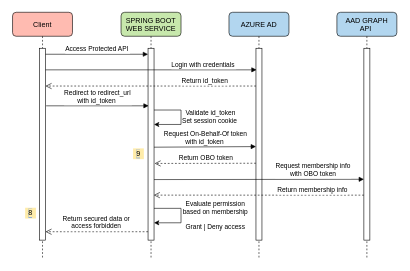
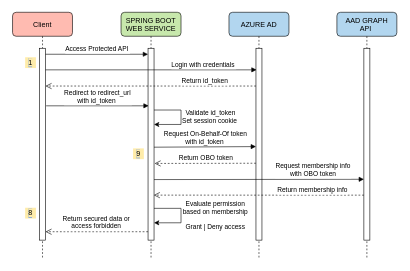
  <mxCell id="0" />
  <mxCell id="1" parent="0" />
  <mxCell id="2" value="Client" style="shape=umlLifeline;perimeter=lifelinePerimeter;container=1;collapsible=0;recursiveResize=0;rounded=1;shadow=0;strokeWidth=1;fillColor=#FFBBB1;" parent="1" vertex="1"><mxGeometry x="20" y="20" width="100" height="410" as="geometry" /></mxCell>
  <mxCell id="3" value="" style="points=[];perimeter=orthogonalPerimeter;rounded=0;shadow=0;strokeWidth=1;" parent="2" vertex="1"><mxGeometry x="45" y="60" width="10" height="320" as="geometry" /></mxCell>
  <mxCell id="4" value="SPRING BOOT&#10;WEB SERVICE" style="shape=umlLifeline;perimeter=lifelinePerimeter;container=1;collapsible=0;recursiveResize=0;rounded=1;shadow=0;strokeWidth=1;fillColor=#C7E8AC;" parent="1" vertex="1"><mxGeometry x="201" y="20" width="100" height="410" as="geometry" /></mxCell>
  <mxCell id="5" value="" style="points=[];perimeter=orthogonalPerimeter;rounded=0;shadow=0;strokeWidth=1;" parent="4" vertex="1"><mxGeometry x="45" y="60" width="10" height="320" as="geometry" /></mxCell>
  <mxCell id="6" style="edgeStyle=orthogonalEdgeStyle;rounded=0;orthogonalLoop=1;jettySize=auto;html=1;entryX=1;entryY=0.479;entryDx=0;entryDy=0;entryPerimeter=0;" parent="4" edge="1"><mxGeometry relative="1" as="geometry"><mxPoint x="55" y="187.12" as="targetPoint" /><mxPoint x="55" y="163" as="sourcePoint" /><Array as="points"><mxPoint x="100" y="163" /><mxPoint x="100" y="187" /></Array></mxGeometry></mxCell>
  <mxCell id="7" value="Validate id_token&#10;Set session cookie " style="edgeLabel;align=center;verticalAlign=middle;resizable=0;points=[];fontSize=11;" parent="6" vertex="1" connectable="0"><mxGeometry x="-0.694" relative="1" as="geometry"><mxPoint x="77" y="11" as="offset" /></mxGeometry></mxCell>
  <mxCell id="8" value="Return secured data or&#10;access forbidden" style="verticalAlign=bottom;endArrow=open;dashed=1;endSize=8;exitX=0;exitY=0.95;shadow=0;strokeWidth=1;" parent="1" edge="1"><mxGeometry relative="1" as="geometry"><mxPoint x="75" y="386" as="targetPoint" /><mxPoint x="246" y="386" as="sourcePoint" /></mxGeometry></mxCell>
  <mxCell id="9" value="Access Protected API " style="verticalAlign=bottom;endArrow=block;entryX=0;entryY=0;shadow=0;strokeWidth=1;" parent="1" edge="1"><mxGeometry relative="1" as="geometry"><mxPoint x="75" y="90" as="sourcePoint" /><mxPoint x="246" y="90" as="targetPoint" /></mxGeometry></mxCell>
  <mxCell id="10" value="AZURE AD " style="shape=umlLifeline;perimeter=lifelinePerimeter;container=1;collapsible=0;recursiveResize=0;rounded=1;shadow=0;strokeWidth=1;fillColor=#B2D6EF;" parent="1" vertex="1"><mxGeometry x="381" y="20" width="100" height="410" as="geometry" /></mxCell>
  <mxCell id="11" value="" style="points=[];perimeter=orthogonalPerimeter;rounded=0;shadow=0;strokeWidth=1;" parent="10" vertex="1"><mxGeometry x="45" y="60" width="10" height="320" as="geometry" /></mxCell>
  <mxCell id="12" value="AAD GRAPH &#10;API " style="shape=umlLifeline;perimeter=lifelinePerimeter;container=1;collapsible=0;recursiveResize=0;rounded=1;shadow=0;strokeWidth=1;fillColor=#B2D6EF;" parent="1" vertex="1"><mxGeometry x="561" y="20" width="100" height="410" as="geometry" /></mxCell>
  <mxCell id="13" value="" style="points=[];perimeter=orthogonalPerimeter;rounded=0;shadow=0;strokeWidth=1;" parent="12" vertex="1"><mxGeometry x="45" y="60" width="10" height="320" as="geometry" /></mxCell>
+ <mxCell id="14" value="&lt;span style=&quot;background-color: rgb(255 , 236 , 169)&quot;&gt;1&lt;/span&gt;" style="rounded=0;whiteSpace=wrap;html=1;labelBackgroundColor=#4A86FF;fillColor=#FFECA9;strokeColor=none;" parent="1" vertex="1"><mxGeometry x="41" y="95" width="18" height="18" as="geometry" /></mxCell>
  <mxCell id="15" value="Login with credentials " style="verticalAlign=bottom;endArrow=block;shadow=0;strokeWidth=1;" parent="1" edge="1"><mxGeometry x="0.496" relative="1" as="geometry"><mxPoint x="75" y="116" as="sourcePoint" /><mxPoint x="427" y="116" as="targetPoint" /><mxPoint as="offset" /></mxGeometry></mxCell>
  <mxCell id="16" value="Return id_token" style="verticalAlign=bottom;endArrow=open;dashed=1;endSize=8;shadow=0;strokeWidth=1;" parent="1" edge="1"><mxGeometry x="-0.516" relative="1" as="geometry"><mxPoint x="75" y="143" as="targetPoint" /><mxPoint x="426" y="143" as="sourcePoint" /><mxPoint as="offset" /></mxGeometry></mxCell>
  <mxCell id="17" value="Redirect to redirect_url &#10;with id_token " style="verticalAlign=bottom;endArrow=block;entryX=0;entryY=0;shadow=0;strokeWidth=1;" parent="1" edge="1"><mxGeometry relative="1" as="geometry"><mxPoint x="76" y="176" as="sourcePoint" /><mxPoint x="247" y="176" as="targetPoint" /></mxGeometry></mxCell>
  <mxCell id="18" value="Request On-Behalf-Of token &#10;with id_token " style="verticalAlign=bottom;endArrow=block;shadow=0;strokeWidth=1;entryX=-0.046;entryY=0.546;entryDx=0;entryDy=0;entryPerimeter=0;fontSize=11;spacingLeft=0;spacingBottom=0;spacingRight=18;" parent="1" edge="1"><mxGeometry x="0.118" relative="1" as="geometry"><mxPoint x="256" y="245" as="sourcePoint" /><mxPoint x="426" y="244" as="targetPoint" /><mxPoint as="offset" /></mxGeometry></mxCell>
  <mxCell id="19" value="Return OBO token" style="verticalAlign=bottom;endArrow=open;dashed=1;endSize=8;shadow=0;strokeWidth=1;entryX=0.994;entryY=0.629;entryDx=0;entryDy=0;entryPerimeter=0;exitX=-0.007;exitY=0.617;exitDx=0;exitDy=0;exitPerimeter=0;spacingRight=-4;" parent="1" edge="1"><mxGeometry x="0.005" relative="1" as="geometry"><mxPoint x="257" y="272.12" as="targetPoint" /><mxPoint x="425.93" y="271.76" as="sourcePoint" /><mxPoint as="offset" /></mxGeometry></mxCell>
  <mxCell id="20" value="Request membership info&#10;with OBO token" style="verticalAlign=bottom;endArrow=block;shadow=0;strokeWidth=1;entryX=0.005;entryY=0.784;entryDx=0;entryDy=0;entryPerimeter=0;fontSize=11;spacingLeft=19;spacingBottom=0;spacingRight=18;" parent="1" edge="1"><mxGeometry x="0.514" relative="1" as="geometry"><mxPoint x="256" y="299" as="sourcePoint" /><mxPoint x="606.05" y="298.52" as="targetPoint" /><mxPoint as="offset" /></mxGeometry></mxCell>
  <mxCell id="21" value="Return membership info" style="verticalAlign=bottom;endArrow=open;dashed=1;endSize=8;shadow=0;strokeWidth=1;entryX=0.96;entryY=0.753;entryDx=0;entryDy=0;entryPerimeter=0;exitX=-0.007;exitY=0.617;exitDx=0;exitDy=0;exitPerimeter=0;spacingRight=1;spacingLeft=0;" parent="1" edge="1"><mxGeometry x="-0.515" y="1" relative="1" as="geometry"><mxPoint x="255.6" y="324.96" as="targetPoint" /><mxPoint x="606" y="325" as="sourcePoint" /><mxPoint as="offset" /></mxGeometry></mxCell>
  <mxCell id="22" style="edgeStyle=orthogonalEdgeStyle;rounded=0;orthogonalLoop=1;jettySize=auto;html=1;entryX=1;entryY=0.479;entryDx=0;entryDy=0;entryPerimeter=0;" parent="1" edge="1"><mxGeometry relative="1" as="geometry"><mxPoint x="256" y="371.12" as="targetPoint" /><mxPoint x="256" y="347" as="sourcePoint" /><Array as="points"><mxPoint x="301" y="347" /><mxPoint x="301" y="371" /></Array></mxGeometry></mxCell>
  <mxCell id="23" value="Evaluate permission &#10;based on membership&#10;  &#10;Grant | Deny access" style="edgeLabel;align=center;verticalAlign=middle;resizable=0;points=[];fontSize=11;spacingRight=0;spacingLeft=16;" parent="22" vertex="1" connectable="0"><mxGeometry x="-0.694" relative="1" as="geometry"><mxPoint x="77" y="11" as="offset" /></mxGeometry></mxCell>
  <mxCell id="24" value="&lt;span style=&quot;background-color: rgb(255 , 236 , 169)&quot;&gt;9&lt;/span&gt;" style="rounded=0;whiteSpace=wrap;html=1;labelBackgroundColor=#4A86FF;fillColor=#FFECA9;strokeColor=none;" parent="1" vertex="1"><mxGeometry x="221" y="247" width="18" height="18" as="geometry" /></mxCell>
  <mxCell id="25" value="&lt;span style=&quot;background-color: rgb(255 , 236 , 169)&quot;&gt;8&lt;/span&gt;" style="rounded=0;whiteSpace=wrap;html=1;labelBackgroundColor=#4A86FF;fillColor=#FFECA9;strokeColor=none;" parent="1" vertex="1"><mxGeometry x="41" y="346" width="18" height="18" as="geometry" /></mxCell>
